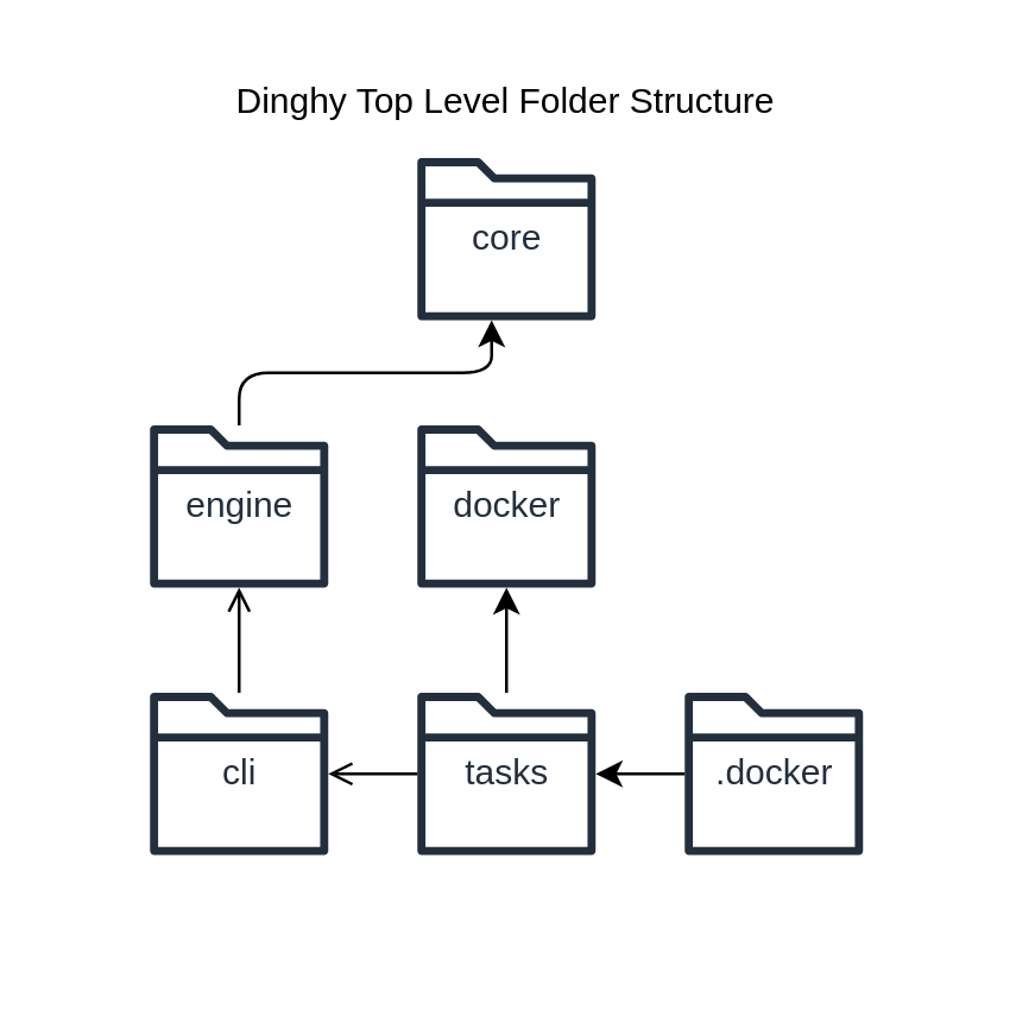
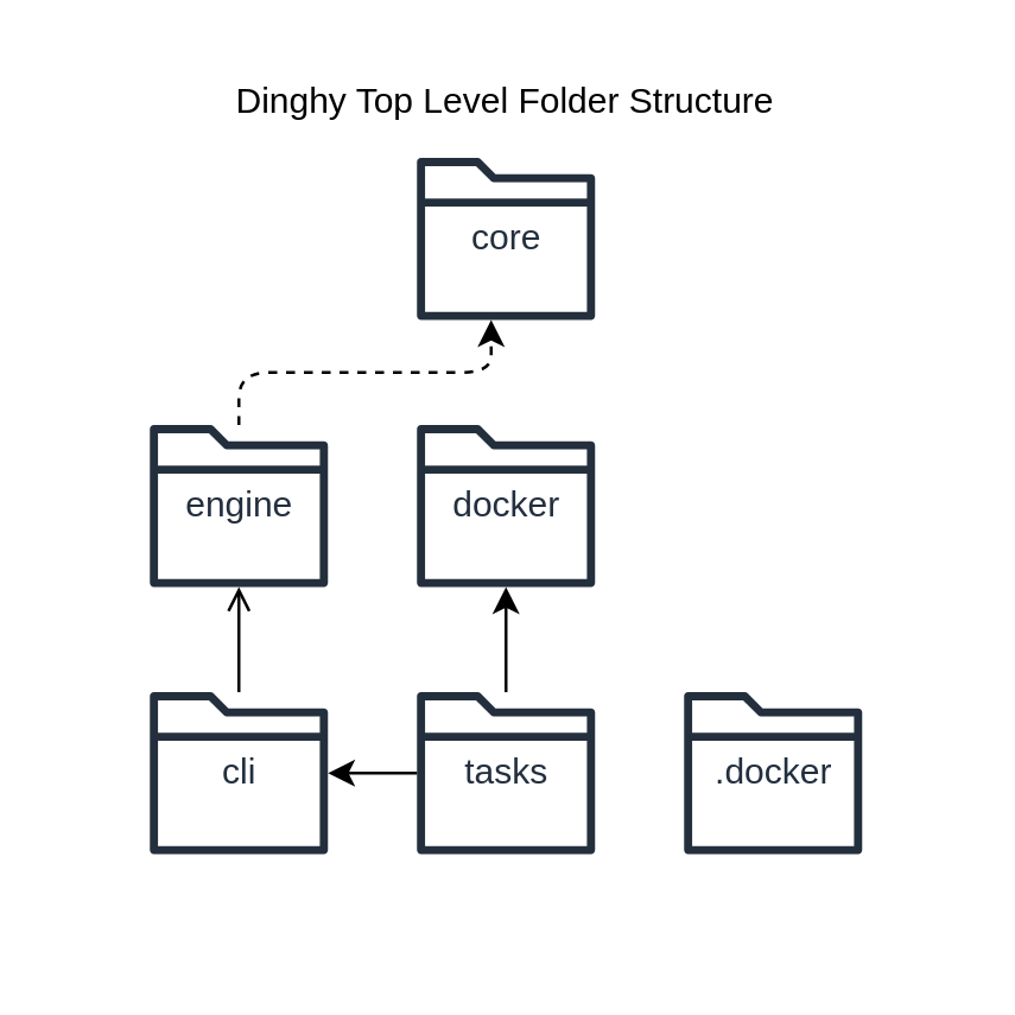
  <mxCell id="0" />
  <mxCell id="1" parent="0" />
  <mxCell style="align=center;strokeColor=none;verticalAlign=top;aspect=fixed" id="2" parent="1" value="Dinghy Top Level Folder Structure" vertex="1"><mxGeometry as="geometry" width="300" height="300" x="20" y="20" /></mxCell>
  <mxCell style="shape=mxgraph.aws4.folder;fillColor=#232F3D;verticalLabelPosition=middle;verticalAlign=middle;align=center;aspect=fixed;sketch=0;outlineConnect=0;fontColor=#232F3E;gradientColor=none;strokeColor=none;dashed=0;fontSize=12;fontStyle=0;pointerEvents=1;html=1;labelPosition=center" id="3" parent="2" value="core" vertex="1"><mxGeometry as="geometry" width="60" height="60" x="120" y="30" /></mxCell>
  <mxCell style="align=center;spacingLeft=5;spacingRight=5;spacingBottom=5;verticalAlign=top;aspect=fixed;noLabel=1;opacity=0" id="4" parent="2" value="Row" vertex="1"><mxGeometry as="geometry" width="240" height="60" x="30" y="120" /></mxCell>
  <mxCell style="shape=mxgraph.aws4.folder;fillColor=#232F3D;verticalLabelPosition=middle;verticalAlign=middle;align=center;aspect=fixed;sketch=0;outlineConnect=0;fontColor=#232F3E;gradientColor=none;strokeColor=none;dashed=0;fontSize=12;fontStyle=0;pointerEvents=1;html=1;labelPosition=center" id="5" parent="4" value="engine" vertex="1"><mxGeometry as="geometry" width="60" height="60" x="0" y="0" /></mxCell>
  <mxCell style="shape=mxgraph.aws4.folder;fillColor=#232F3D;verticalLabelPosition=middle;verticalAlign=middle;align=center;aspect=fixed;sketch=0;outlineConnect=0;fontColor=#232F3E;gradientColor=none;strokeColor=none;dashed=0;fontSize=12;fontStyle=0;pointerEvents=1;html=1;labelPosition=center" id="6" parent="4" value="docker" vertex="1"><mxGeometry as="geometry" width="60" height="60" x="90" y="0" /></mxCell>
  <mxCell style="align=center;spacingLeft=5;spacingRight=5;spacingBottom=5;verticalAlign=top;aspect=fixed;noLabel=1;opacity=0" id="7" parent="2" value="Row" vertex="1"><mxGeometry as="geometry" width="240" height="60" x="30" y="210" /></mxCell>
  <mxCell style="shape=mxgraph.aws4.folder;fillColor=#232F3D;verticalLabelPosition=middle;verticalAlign=middle;align=center;aspect=fixed;sketch=0;outlineConnect=0;fontColor=#232F3E;gradientColor=none;strokeColor=none;dashed=0;fontSize=12;fontStyle=0;pointerEvents=1;html=1;labelPosition=center" id="8" parent="7" value="cli" vertex="1"><mxGeometry as="geometry" width="60" height="60" x="0" y="0" /></mxCell>
  <mxCell style="shape=mxgraph.aws4.folder;fillColor=#232F3D;verticalLabelPosition=middle;verticalAlign=middle;align=center;aspect=fixed;sketch=0;outlineConnect=0;fontColor=#232F3E;gradientColor=none;strokeColor=none;dashed=0;fontSize=12;fontStyle=0;pointerEvents=1;html=1;labelPosition=center" id="9" parent="7" value="tasks" vertex="1"><mxGeometry as="geometry" width="60" height="60" x="90" y="0" /></mxCell>
  <mxCell style="shape=mxgraph.aws4.folder;fillColor=#232F3D;verticalLabelPosition=middle;verticalAlign=middle;align=center;aspect=fixed;sketch=0;outlineConnect=0;fontColor=#232F3E;gradientColor=none;strokeColor=none;dashed=0;fontSize=12;fontStyle=0;pointerEvents=1;html=1;labelPosition=center" id="10" parent="7" value=".docker" vertex="1"><mxGeometry as="geometry" width="60" height="60" x="180" y="0" /></mxCell>
- <mxCell id="11" source="5" target="3" parent="1" edge="1" style="rounded=1;orthogonalLoop=1;jettySize=auto;html=1;edgeStyle=orthogonalEdgeStyle"><mxGeometry relative="1" as="geometry"><Array as="points"><mxPoint x="80" y="125" /><mxPoint x="165" y="125" /></Array></mxGeometry></mxCell>
+ <mxCell id="11" source="5" target="3" parent="1" edge="1" style="rounded=1;orthogonalLoop=1;jettySize=auto;html=1;edgeStyle=orthogonalEdgeStyle;dashed=1;"><mxGeometry relative="1" as="geometry"><Array as="points"><mxPoint x="80" y="125" /><mxPoint x="165" y="125" /></Array></mxGeometry></mxCell>
  <mxCell id="12" source="8" target="5" parent="1" edge="1" style="rounded=1;orthogonalLoop=1;jettySize=auto;html=1;edgeStyle=orthogonalEdgeStyle;endArrow=open;"><mxGeometry relative="1" as="geometry"><Array as="points"><mxPoint x="80" y="215" /><mxPoint x="80" y="215" /></Array></mxGeometry></mxCell>
- <mxCell id="13" source="9" target="8" parent="1" edge="1" style="rounded=1;orthogonalLoop=1;jettySize=auto;html=1;edgeStyle=orthogonalEdgeStyle;endArrow=open;"><mxGeometry relative="1" as="geometry"><Array as="points"><mxPoint x="125" y="260" /><mxPoint x="125" y="260" /></Array></mxGeometry></mxCell>
+ <mxCell id="13" source="9" target="8" parent="1" edge="1" style="rounded=1;orthogonalLoop=1;jettySize=auto;html=1;edgeStyle=orthogonalEdgeStyle"><mxGeometry relative="1" as="geometry"><Array as="points"><mxPoint x="125" y="260" /><mxPoint x="125" y="260" /></Array></mxGeometry></mxCell>
  <mxCell id="14" source="9" target="6" parent="1" edge="1" style="rounded=1;orthogonalLoop=1;jettySize=auto;html=1;edgeStyle=orthogonalEdgeStyle"><mxGeometry relative="1" as="geometry"><Array as="points"><mxPoint x="170" y="215" /><mxPoint x="170" y="215" /></Array></mxGeometry></mxCell>
- <mxCell id="15" source="10" target="9" parent="1" edge="1" style="rounded=1;orthogonalLoop=1;jettySize=auto;html=1;edgeStyle=orthogonalEdgeStyle"><mxGeometry relative="1" as="geometry"><Array as="points"><mxPoint x="215" y="260" /><mxPoint x="215" y="260" /></Array></mxGeometry></mxCell>
